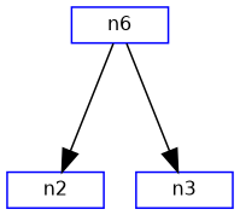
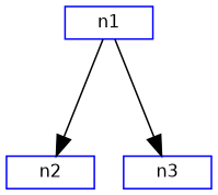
  digraph {
    compound=true
    fontname=Helvetica
    fontsize=11
    ranksep="1.0 equally"
    node [color=blue fontname=Helvetica fontsize=11 shape=box]
    edge [arrowsize=1.25 fontname=Helvetica fontsize=9]
-   n1 [height=0.25 label=n6]
+   n1 [height=0.25]
    n2 [height=0.25]
    n3 [height=0.25]
    n1 -> n2
    n1 -> n3
  }
